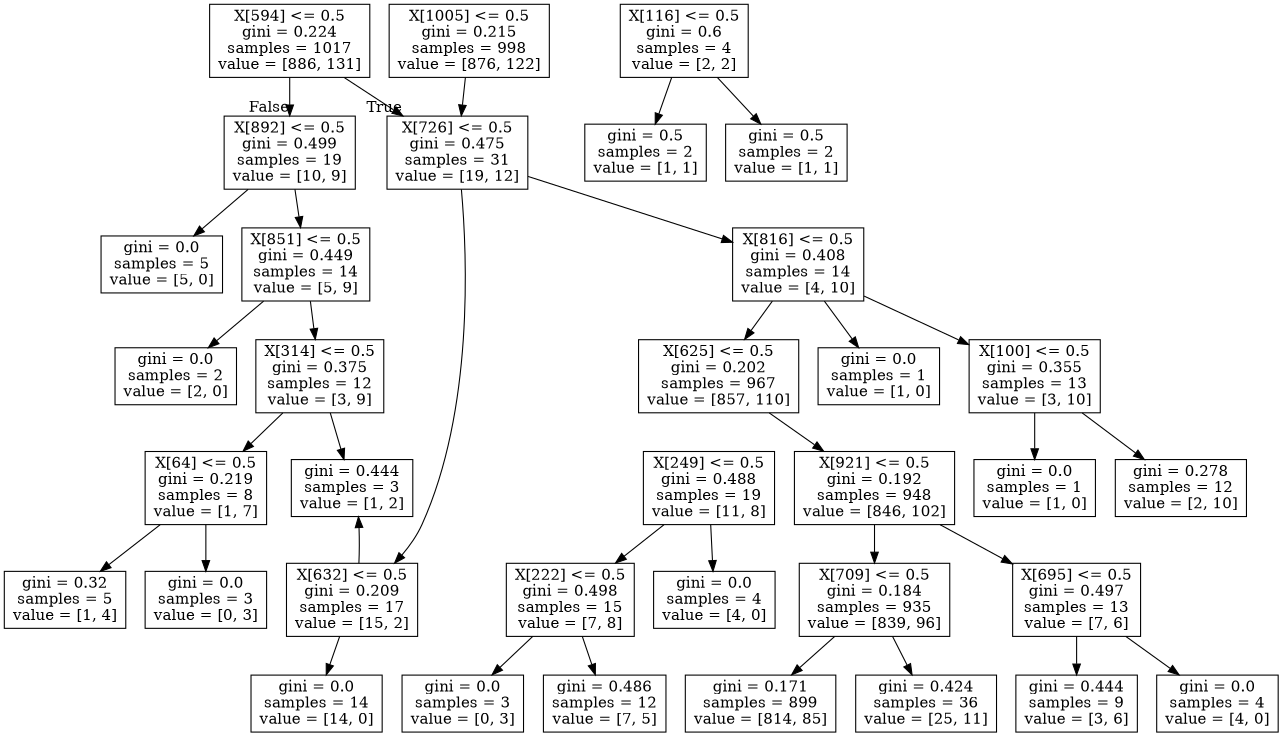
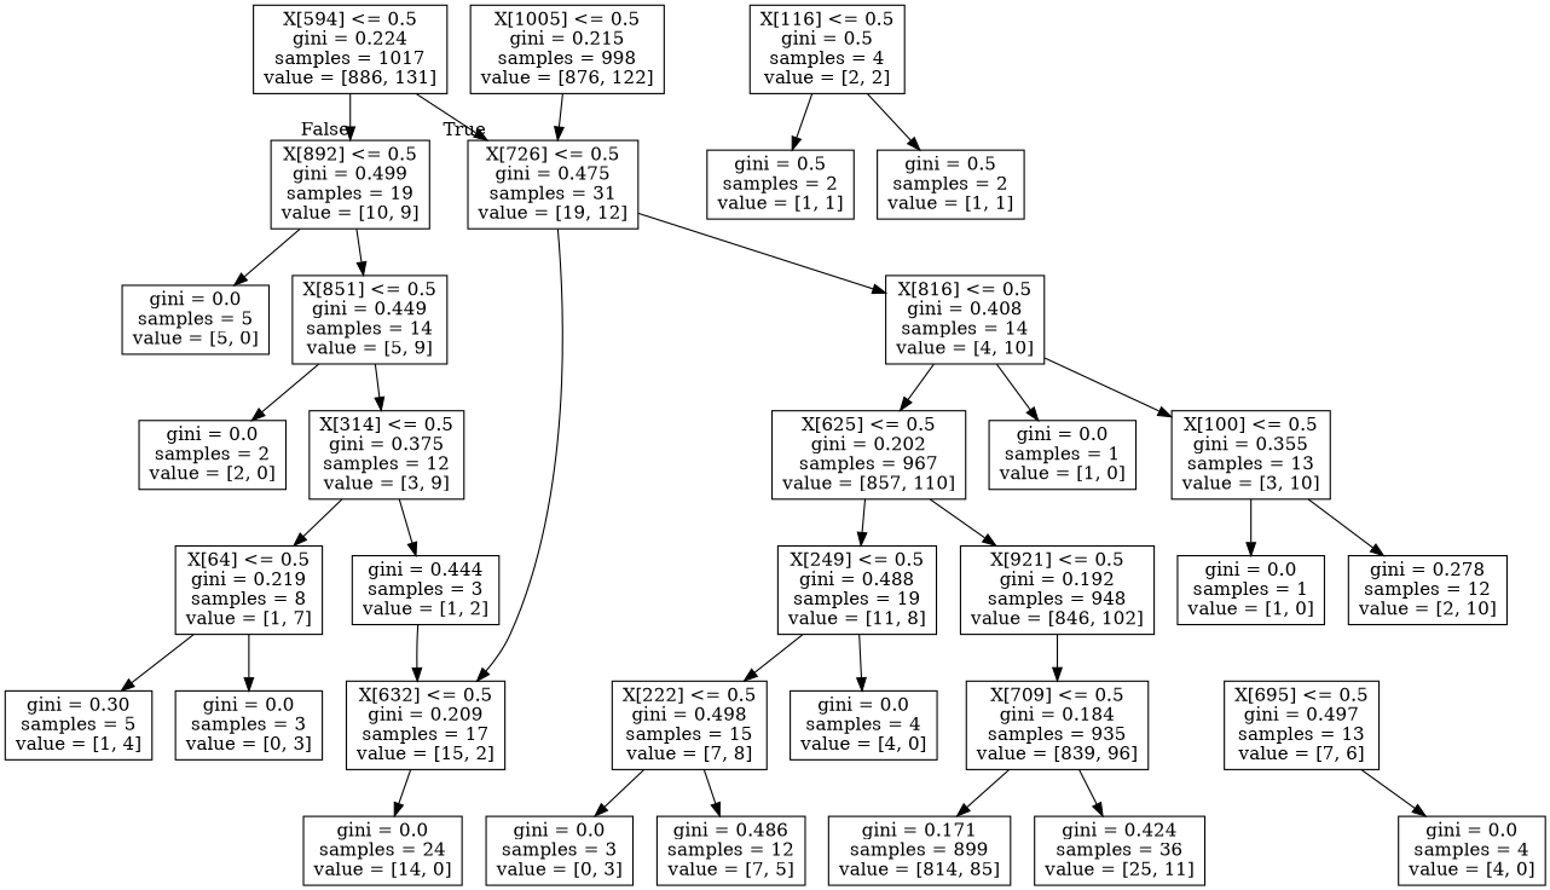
  digraph {
    node [shape=box]
    n1 [label="X[594] <= 0.5\ngini = 0.224\nsamples = 1017\nvalue = [886, 131]"]
    n2 [label="X[892] <= 0.5\ngini = 0.499\nsamples = 19\nvalue = [10, 9]"]
    n3 [label="X[726] <= 0.5\ngini = 0.475\nsamples = 31\nvalue = [19, 12]"]
    n4 [label="X[1005] <= 0.5\ngini = 0.215\nsamples = 998\nvalue = [876, 122]"]
    n5 [label="X[851] <= 0.5\ngini = 0.449\nsamples = 14\nvalue = [5, 9]"]
    n6 [label="gini = 0.0\nsamples = 5\nvalue = [5, 0]"]
    n7 [label="X[625] <= 0.5\ngini = 0.202\nsamples = 967\nvalue = [857, 110]"]
    n8 [label="X[921] <= 0.5\ngini = 0.192\nsamples = 948\nvalue = [846, 102]"]
    n9 [label="X[249] <= 0.5\ngini = 0.488\nsamples = 19\nvalue = [11, 8]"]
    n10 [label="X[816] <= 0.5\ngini = 0.408\nsamples = 14\nvalue = [4, 10]"]
    n11 [label="X[632] <= 0.5\ngini = 0.209\nsamples = 17\nvalue = [15, 2]"]
    n12 [label="X[709] <= 0.5\ngini = 0.184\nsamples = 935\nvalue = [839, 96]"]
    n13 [label="X[695] <= 0.5\ngini = 0.497\nsamples = 13\nvalue = [7, 6]"]
    n14 [label="X[222] <= 0.5\ngini = 0.498\nsamples = 15\nvalue = [7, 8]"]
    n15 [label="gini = 0.0\nsamples = 4\nvalue = [4, 0]"]
    n16 [label="gini = 0.171\nsamples = 899\nvalue = [814, 85]"]
    n17 [label="gini = 0.424\nsamples = 36\nvalue = [25, 11]"]
-   n18 [label="gini = 0.444\nsamples = 9\nvalue = [3, 6]"]
    n19 [label="gini = 0.0\nsamples = 4\nvalue = [4, 0]"]
    n20 [label="gini = 0.0\nsamples = 3\nvalue = [0, 3]"]
    n21 [label="gini = 0.486\nsamples = 12\nvalue = [7, 5]"]
    n22 [label="X[100] <= 0.5\ngini = 0.355\nsamples = 13\nvalue = [3, 10]"]
    n23 [label="gini = 0.0\nsamples = 1\nvalue = [1, 0]"]
-   n24 [label="gini = 0.0\nsamples = 14\nvalue = [14, 0]"]
+   n24 [label="gini = 0.0\nsamples = 24\nvalue = [14, 0]"]
    n25 [label="gini = 0.444\nsamples = 3\nvalue = [1, 2]"]
    n26 [label="gini = 0.278\nsamples = 12\nvalue = [2, 10]"]
    n27 [label="gini = 0.0\nsamples = 1\nvalue = [1, 0]"]
    n28 [label="X[314] <= 0.5\ngini = 0.375\nsamples = 12\nvalue = [3, 9]"]
    n29 [label="gini = 0.0\nsamples = 2\nvalue = [2, 0]"]
    n30 [label="X[64] <= 0.5\ngini = 0.219\nsamples = 8\nvalue = [1, 7]"]
-   n31 [label="gini = 0.32\nsamples = 5\nvalue = [1, 4]"]
+   n31 [label="gini = 0.30\nsamples = 5\nvalue = [1, 4]"]
    n32 [label="gini = 0.0\nsamples = 3\nvalue = [0, 3]"]
-   n33 [label="X[116] <= 0.5\ngini = 0.6\nsamples = 4\nvalue = [2, 2]"]
+   n33 [label="X[116] <= 0.5\ngini = 0.5\nsamples = 4\nvalue = [2, 2]"]
    n34 [label="gini = 0.5\nsamples = 2\nvalue = [1, 1]"]
    n35 [label="gini = 0.5\nsamples = 2\nvalue = [1, 1]"]
    n1 -> n2 [headlabel=False labelangle=-45 labeldistance=2.5]
    n1 -> n3 [headlabel=True labelangle=45 labeldistance=2.5]
    n2 -> n5
    n2 -> n6
    n3 -> n10
    n3 -> n11
    n4 -> n3
    n5 -> n28
    n5 -> n29
    n7 -> n8
+   n7 -> n9
    n8 -> n12
-   n8 -> n13
    n9 -> n14
    n9 -> n15
    n10 -> n7
    n10 -> n22
    n10 -> n23
    n11 -> n24
-   n11 -> n25
+   n25 -> n11
    n12 -> n16
    n12 -> n17
-   n13 -> n18
    n13 -> n19
    n14 -> n20
    n14 -> n21
    n22 -> n26
    n22 -> n27
    n28 -> n25
    n28 -> n30
    n30 -> n31
    n30 -> n32
    n33 -> n34
    n33 -> n35
  }
